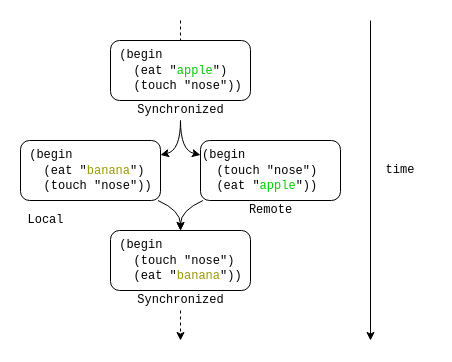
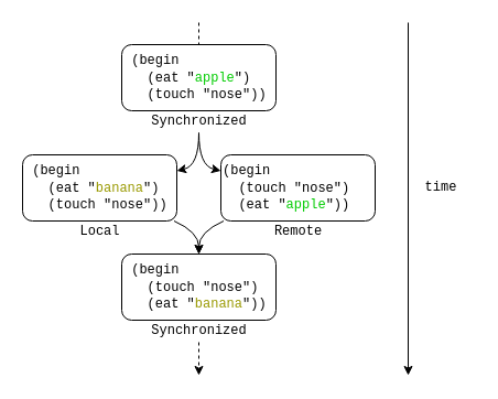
  <mxCell id="0" />
  <mxCell id="1" parent="0" />
  <mxCell id="2" value="&lt;div&gt;&lt;font face=&quot;Courier New&quot;&gt;&amp;nbsp;(begin&lt;/font&gt;&lt;/div&gt;&lt;div&gt;&lt;font face=&quot;Courier New&quot;&gt;&amp;nbsp; &amp;nbsp;(eat &quot;&lt;font color=&quot;#00cc00&quot;&gt;apple&lt;/font&gt;&quot;)&lt;/font&gt;&lt;/div&gt;&lt;div&gt;&lt;font face=&quot;Courier New&quot;&gt;&amp;nbsp; &amp;nbsp;(touch &quot;nose&quot;))&lt;/font&gt;&lt;/div&gt;" style="rounded=1;whiteSpace=wrap;html=1;align=left;" parent="1" vertex="1"><mxGeometry x="110" y="40" width="140" height="60" as="geometry" /></mxCell>
  <mxCell id="3" value="&lt;div&gt;&lt;font face=&quot;Courier New&quot;&gt;&amp;nbsp;(begin&lt;/font&gt;&lt;/div&gt;&lt;div&gt;&lt;font face=&quot;Courier New&quot;&gt;&amp;nbsp; &amp;nbsp;(eat &quot;&lt;font color=&quot;#999900&quot;&gt;banana&lt;/font&gt;&quot;)&lt;/font&gt;&lt;/div&gt;&lt;div&gt;&lt;font face=&quot;Courier New&quot;&gt;&amp;nbsp; &amp;nbsp;(touch &quot;nose&quot;))&lt;/font&gt;&lt;/div&gt;" style="rounded=1;whiteSpace=wrap;html=1;align=left;" parent="1" vertex="1"><mxGeometry x="20" y="140" width="140" height="60" as="geometry" /></mxCell>
  <mxCell id="4" value="&lt;div&gt;&lt;/div&gt;&lt;span style=&quot;font-family: &amp;#34;courier new&amp;#34;&quot;&gt;(begin&lt;br&gt;&amp;nbsp; (touch &quot;nose&quot;)&lt;br&gt;&amp;nbsp; (eat &quot;&lt;/span&gt;&lt;span style=&quot;color: rgb(0 , 204 , 0) ; font-family: &amp;#34;courier new&amp;#34;&quot;&gt;apple&lt;/span&gt;&lt;span style=&quot;font-family: &amp;#34;courier new&amp;#34;&quot;&gt;&quot;))&lt;br&gt;&lt;/span&gt;" style="rounded=1;whiteSpace=wrap;html=1;align=left;" parent="1" vertex="1"><mxGeometry x="200" y="140" width="140" height="60" as="geometry" /></mxCell>
  <mxCell id="5" value="&lt;div&gt;&lt;font face=&quot;Courier New&quot;&gt;&amp;nbsp;(begin&lt;/font&gt;&lt;/div&gt;&lt;div&gt;&lt;font face=&quot;Courier New&quot;&gt;&amp;nbsp; &amp;nbsp;&lt;/font&gt;&lt;span style=&quot;font-family: &amp;#34;courier new&amp;#34;&quot;&gt;(touch &quot;nose&quot;)&lt;/span&gt;&lt;/div&gt;&lt;span style=&quot;font-family: &amp;#34;courier new&amp;#34;&quot;&gt;&amp;nbsp; &amp;nbsp;(eat &quot;&lt;/span&gt;&lt;span style=&quot;color: rgb(153 , 153 , 0) ; font-family: &amp;#34;courier new&amp;#34;&quot;&gt;banana&lt;/span&gt;&lt;span style=&quot;font-family: &amp;#34;courier new&amp;#34;&quot;&gt;&quot;)&lt;/span&gt;&lt;span style=&quot;font-family: &amp;#34;courier new&amp;#34;&quot;&gt;)&lt;/span&gt;&lt;span style=&quot;font-family: &amp;#34;courier new&amp;#34;&quot;&gt;&lt;br&gt;&lt;/span&gt;" style="rounded=1;whiteSpace=wrap;html=1;align=left;" parent="1" vertex="1"><mxGeometry x="110" y="230" width="140" height="60" as="geometry" /></mxCell>
  <mxCell id="6" value="" style="curved=1;endArrow=classic;html=1;fontFamily=Courier New;" parent="1" source="18" target="4" edge="1"><mxGeometry width="50" height="50" relative="1" as="geometry"><mxPoint x="205" y="120" as="sourcePoint" /><mxPoint x="290" y="150" as="targetPoint" /><Array as="points"><mxPoint x="180" y="150" /></Array></mxGeometry></mxCell>
  <mxCell id="7" value="" style="curved=1;endArrow=classic;html=1;fontFamily=Courier New;" parent="1" source="18" target="3" edge="1"><mxGeometry width="50" height="50" relative="1" as="geometry"><mxPoint x="197.5" y="60" as="sourcePoint" /><mxPoint x="282.5" y="90" as="targetPoint" /><Array as="points"><mxPoint x="180" y="150" /></Array></mxGeometry></mxCell>
  <mxCell id="8" value="" style="endArrow=classic;html=1;fontFamily=Courier New;startArrow=none;" parent="1" source="18" target="2" edge="1"><mxGeometry width="50" height="50" relative="1" as="geometry"><mxPoint x="180" y="40" as="sourcePoint" /><mxPoint x="300" y="130" as="targetPoint" /></mxGeometry></mxCell>
  <mxCell id="9" value="" style="endArrow=none;html=1;fontFamily=Courier New;dashed=1;" parent="1" edge="1"><mxGeometry width="50" height="50" relative="1" as="geometry"><mxPoint x="180" y="20" as="sourcePoint" /><mxPoint x="180" y="40" as="targetPoint" /></mxGeometry></mxCell>
  <mxCell id="10" value="" style="curved=1;endArrow=classic;html=1;fontFamily=Courier New;" parent="1" source="3" target="5" edge="1"><mxGeometry width="50" height="50" relative="1" as="geometry"><mxPoint x="260" y="190" as="sourcePoint" /><mxPoint x="352.5" y="160" as="targetPoint" /><Array as="points"><mxPoint x="180" y="210" /></Array></mxGeometry></mxCell>
  <mxCell id="11" value="" style="curved=1;endArrow=classic;html=1;fontFamily=Courier New;" parent="1" source="4" target="5" edge="1"><mxGeometry width="50" height="50" relative="1" as="geometry"><mxPoint x="220" y="230" as="sourcePoint" /><mxPoint x="300" y="260" as="targetPoint" /><Array as="points"><mxPoint x="180" y="210" /></Array></mxGeometry></mxCell>
  <mxCell id="12" value="" style="endArrow=classic;html=1;fontFamily=Courier New;dashed=1;" parent="1" source="15" edge="1"><mxGeometry width="50" height="50" relative="1" as="geometry"><mxPoint x="450" y="249.8" as="sourcePoint" /><mxPoint x="180" y="340" as="targetPoint" /></mxGeometry></mxCell>
- <mxCell id="13" value="Local" style="text;html=1;align=center;verticalAlign=middle;resizable=0;points=[];autosize=1;strokeColor=none;fillColor=none;fontFamily=Courier New;" parent="1" vertex="1"><mxGeometry x="20" y="210" width="50" height="20" as="geometry" /></mxCell>
+ <mxCell id="13" value="Local" style="text;html=1;align=center;verticalAlign=middle;resizable=0;points=[];autosize=1;strokeColor=none;fillColor=none;fontFamily=Courier New;" parent="1" vertex="1"><mxGeometry x="65" y="200" width="50" height="20" as="geometry" /></mxCell>
  <mxCell id="14" value="Remote" style="text;html=1;align=center;verticalAlign=middle;resizable=0;points=[];autosize=1;strokeColor=none;fillColor=none;fontFamily=Courier New;" parent="1" vertex="1"><mxGeometry x="240" y="200" width="60" height="20" as="geometry" /></mxCell>
  <mxCell id="15" value="Synchronized" style="text;html=1;align=center;verticalAlign=middle;resizable=0;points=[];autosize=1;strokeColor=none;fillColor=none;fontFamily=Courier New;" parent="1" vertex="1"><mxGeometry x="130" y="290" width="100" height="20" as="geometry" /></mxCell>
  <mxCell id="16" value="" style="endArrow=classic;html=1;fontFamily=Courier New;fontColor=#999900;" parent="1" edge="1"><mxGeometry width="50" height="50" relative="1" as="geometry"><mxPoint x="370" y="20" as="sourcePoint" /><mxPoint x="370" y="340" as="targetPoint" /></mxGeometry></mxCell>
  <mxCell id="17" value="time" style="text;html=1;align=center;verticalAlign=middle;whiteSpace=wrap;rounded=0;fontFamily=Courier New;rotation=0;" parent="1" vertex="1"><mxGeometry x="370" y="155" width="60" height="30" as="geometry" /></mxCell>
  <mxCell id="18" value="Synchronized" style="text;html=1;align=center;verticalAlign=middle;resizable=0;points=[];autosize=1;strokeColor=none;fillColor=none;fontFamily=Courier New;" parent="1" vertex="1"><mxGeometry x="130" y="100" width="100" height="20" as="geometry" /></mxCell>
